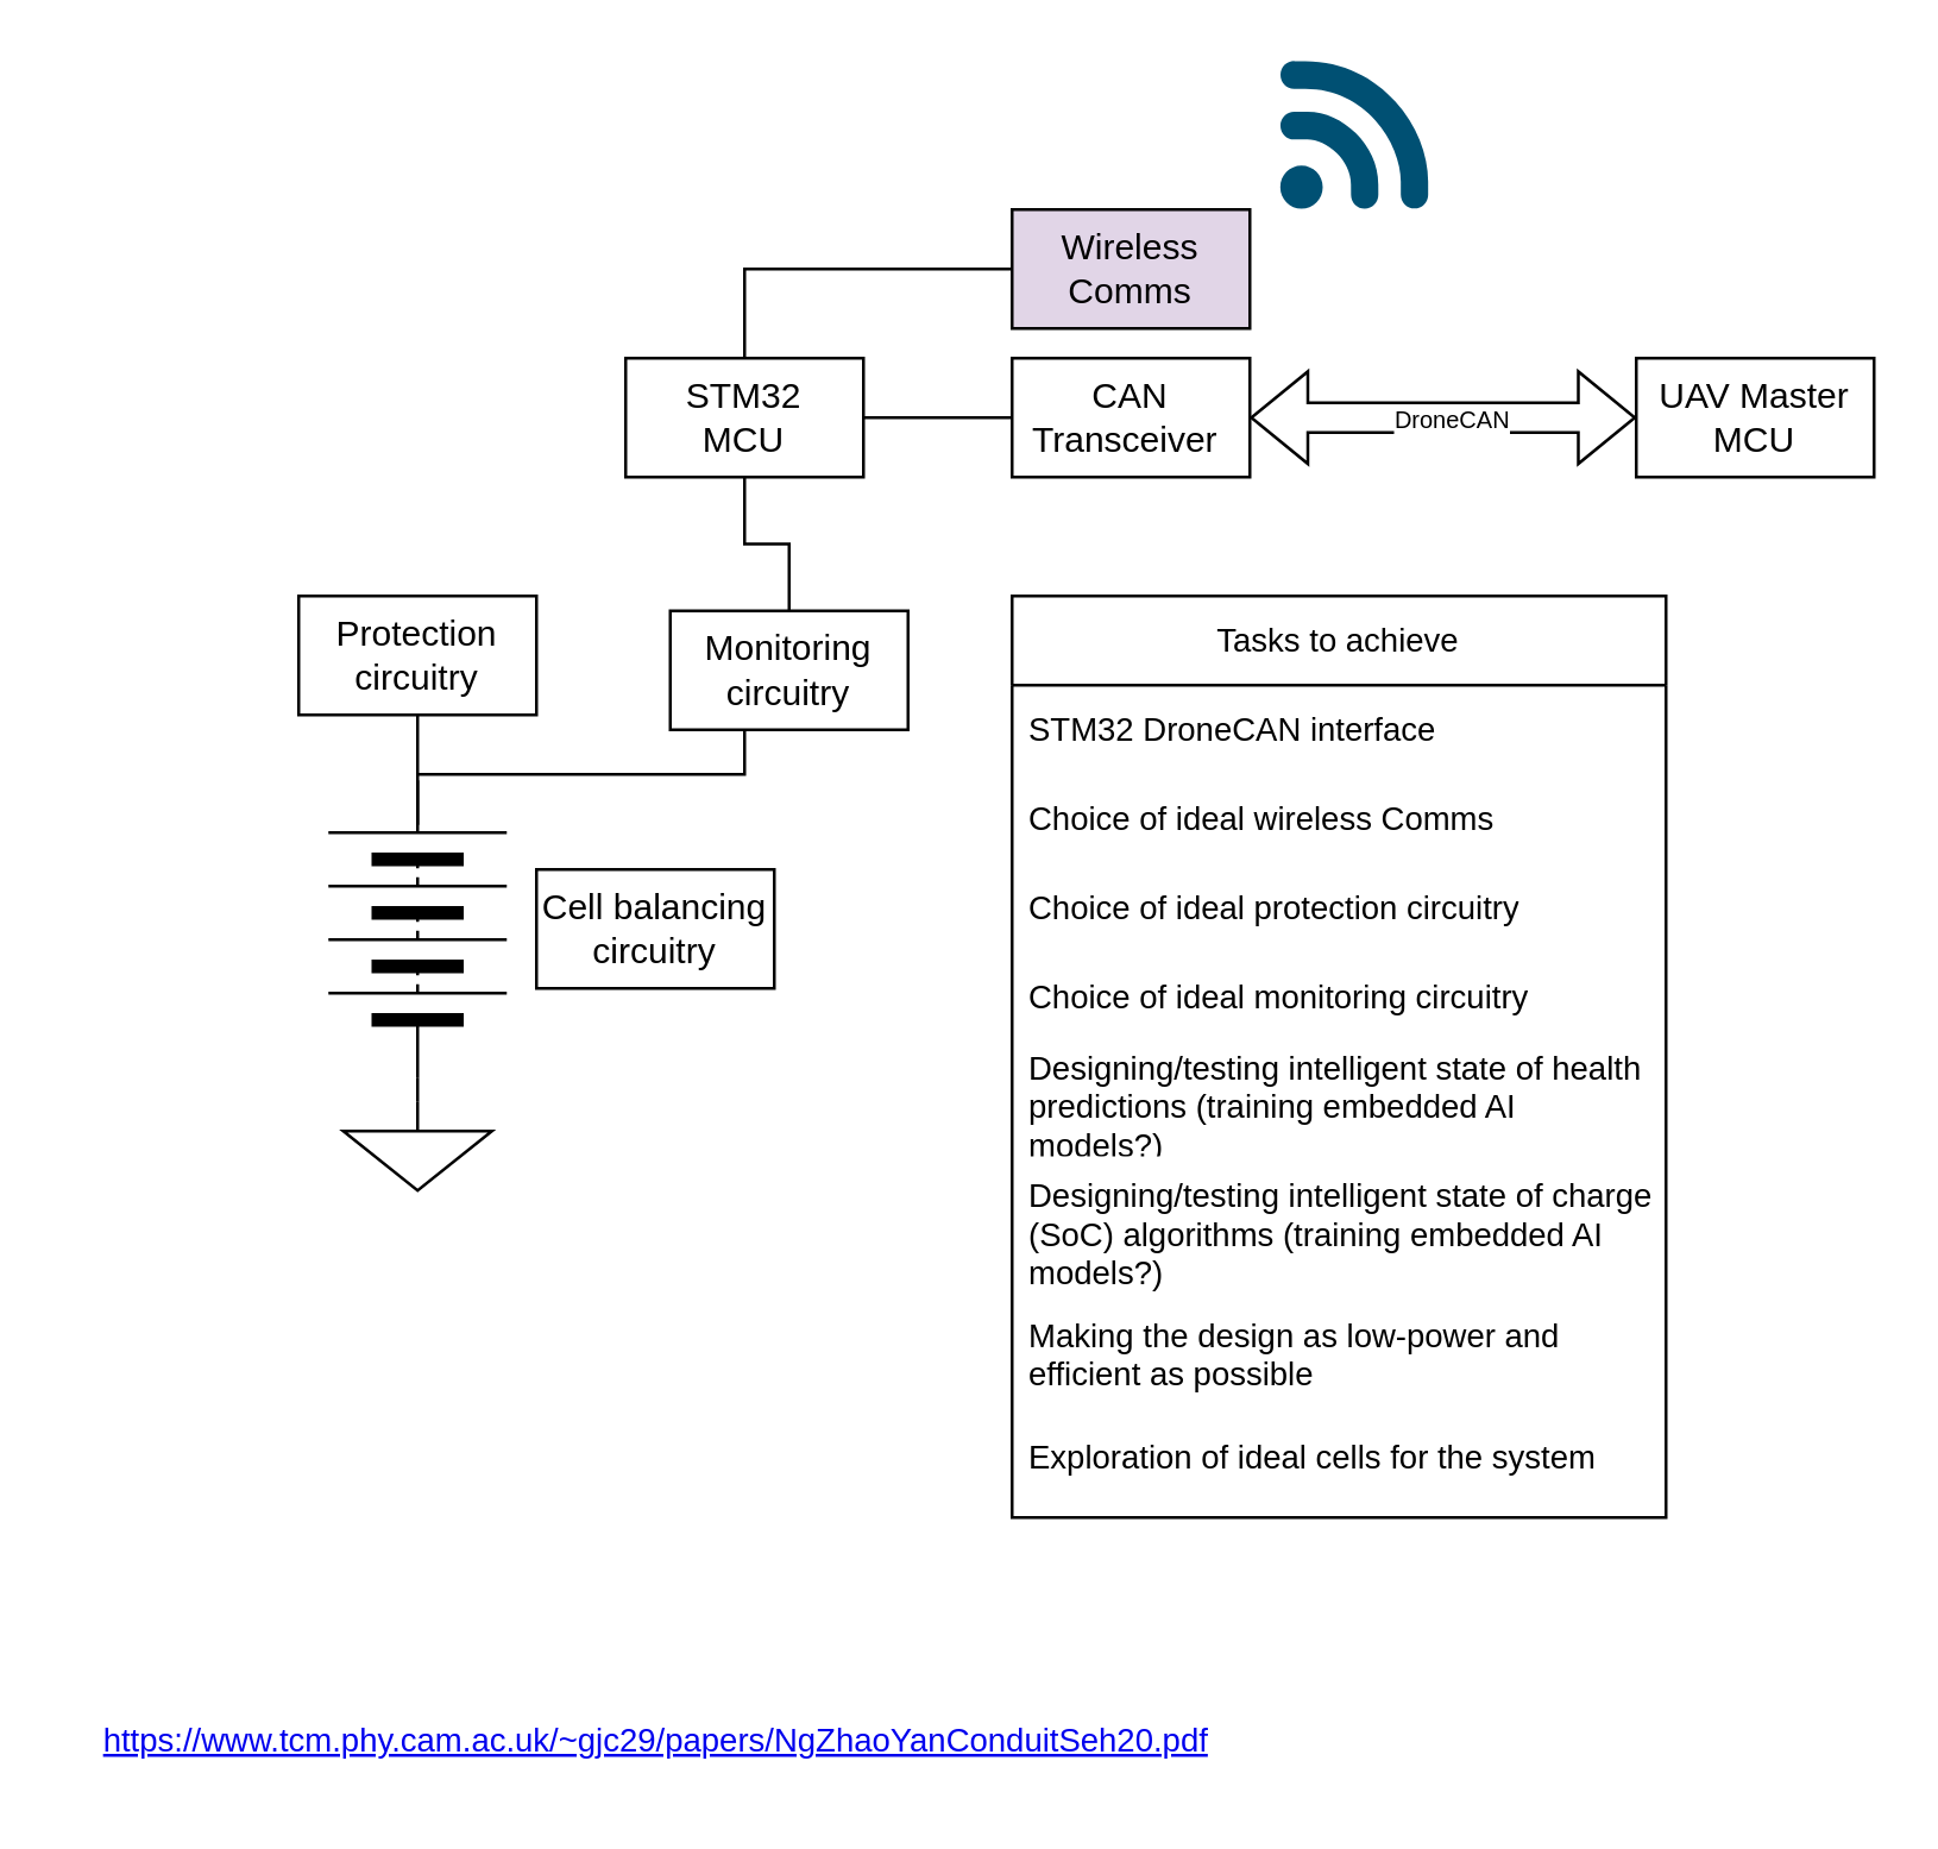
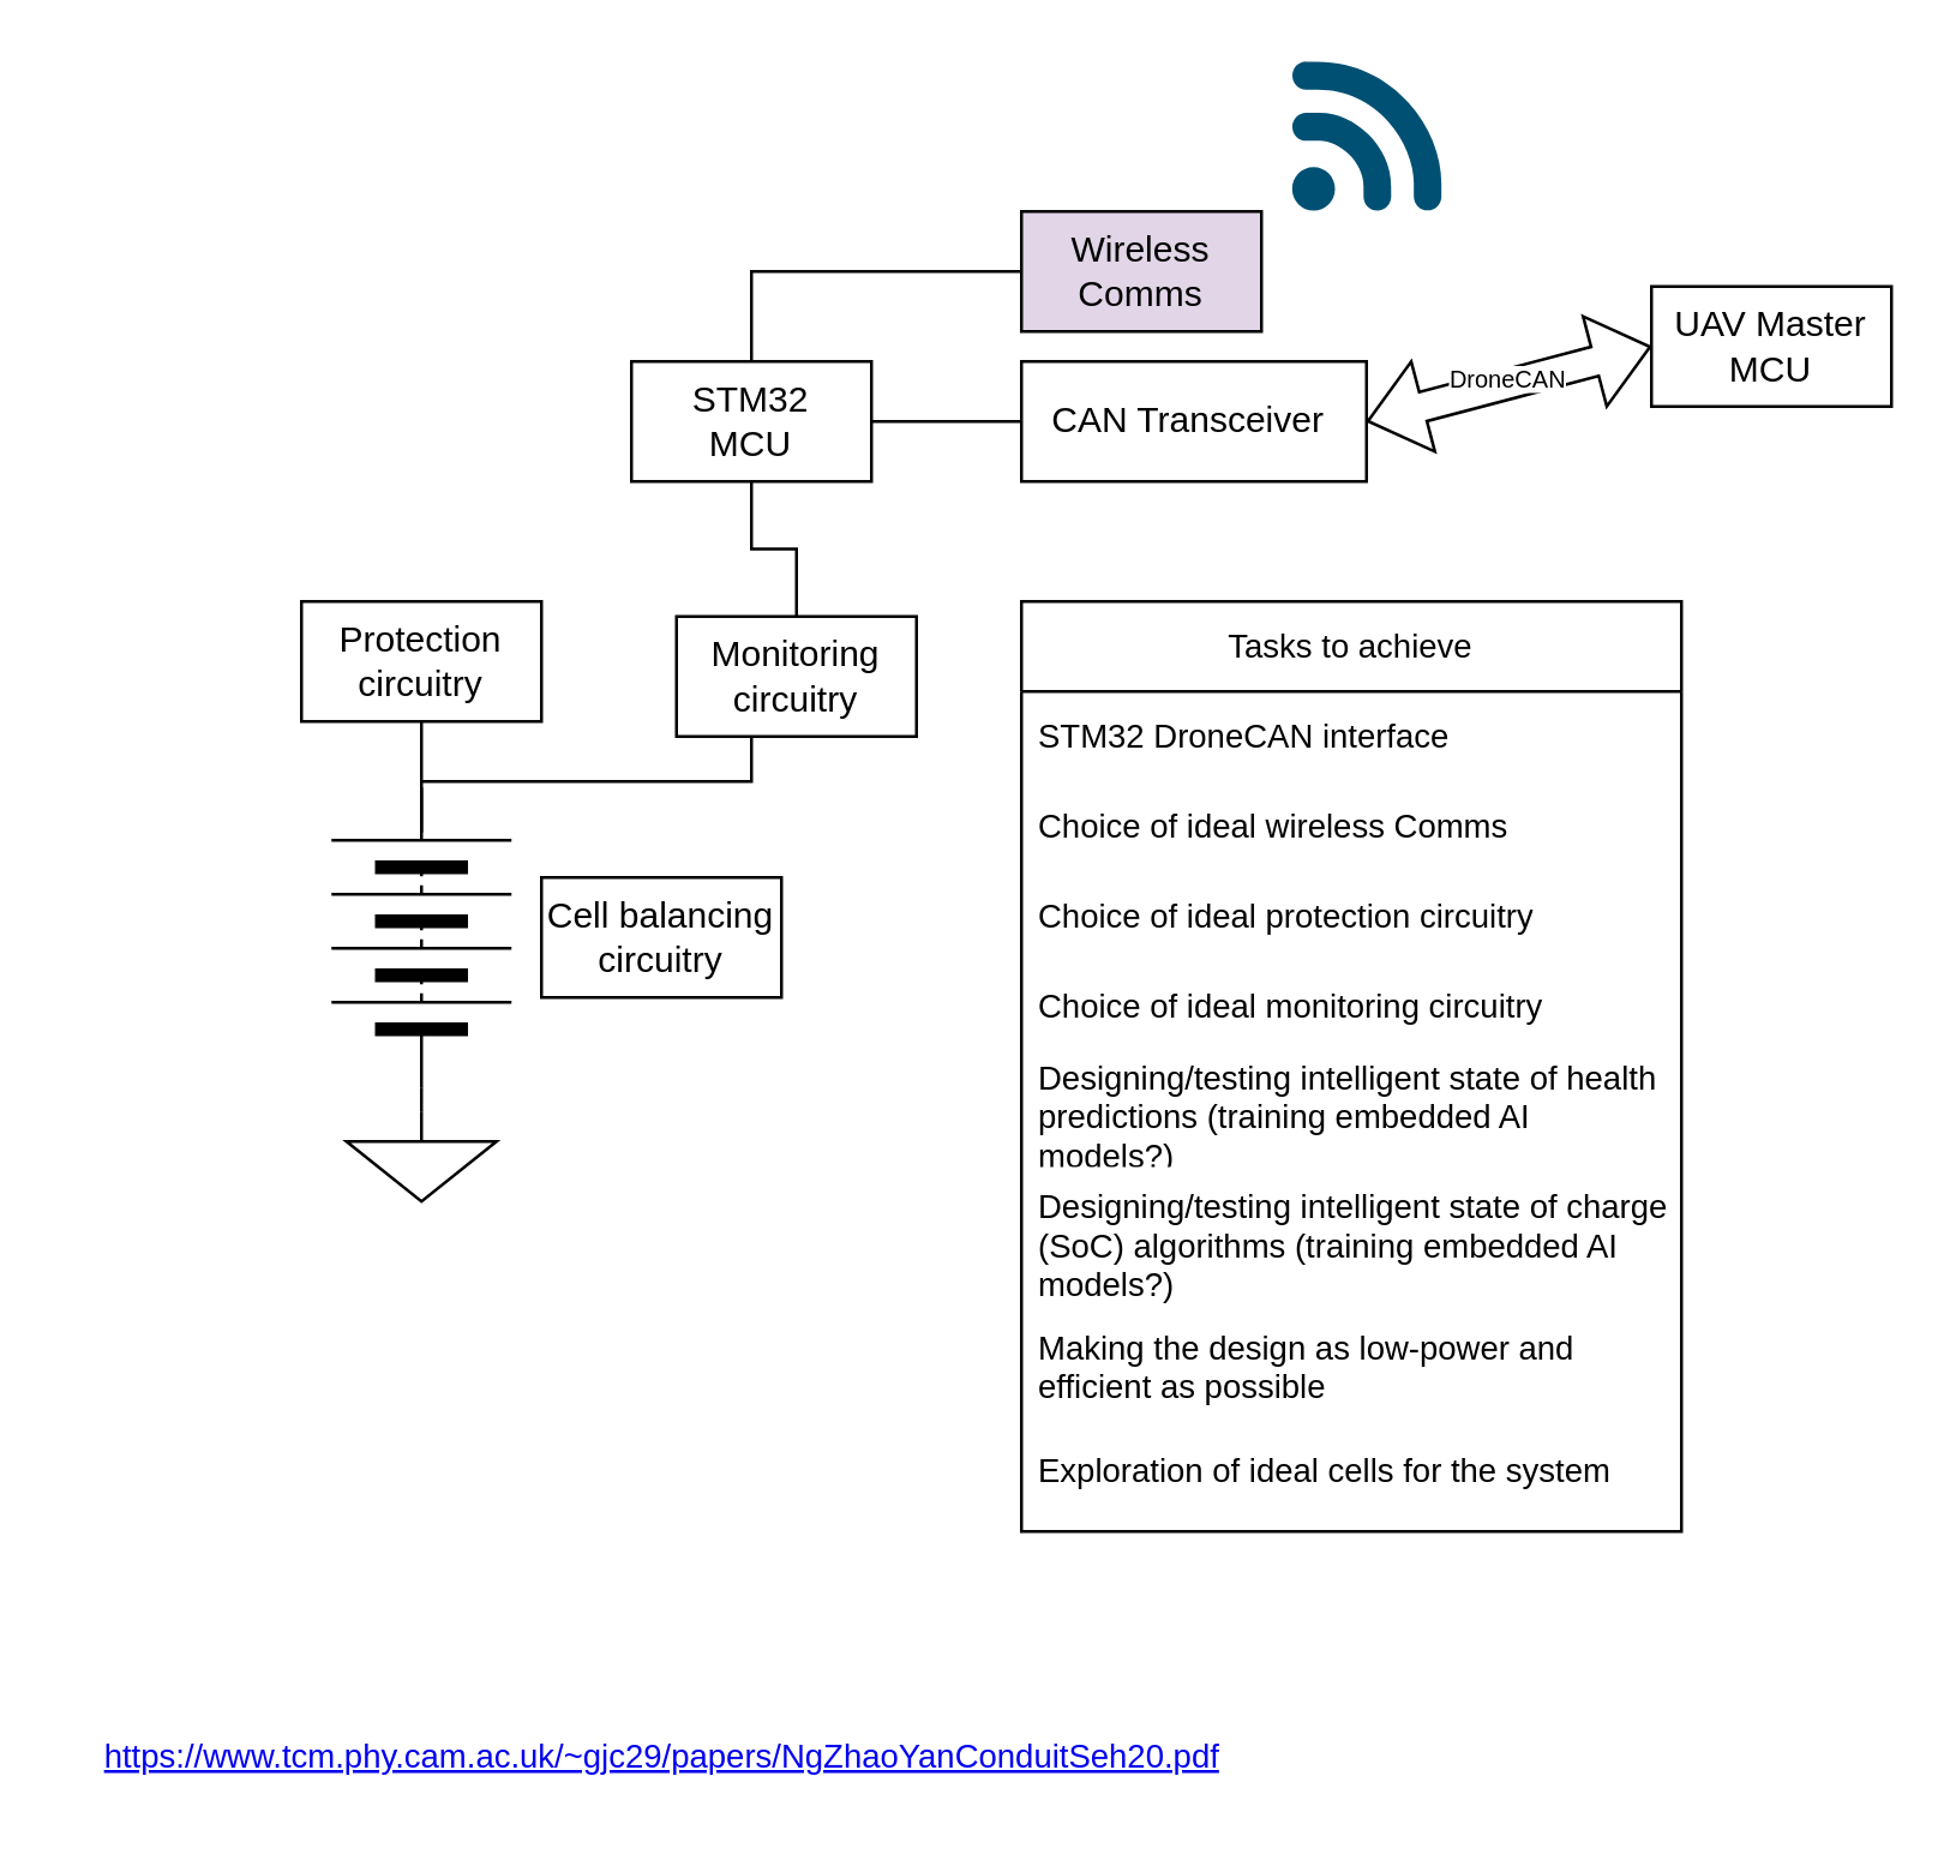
  <mxCell id="0" />
  <mxCell id="1" parent="0" />
  <mxCell id="2" style="edgeStyle=orthogonalEdgeStyle;shape=connector;rounded=0;orthogonalLoop=1;jettySize=auto;html=1;exitX=0;exitY=0.5;exitDx=0;exitDy=0;entryX=0.5;entryY=0;entryDx=0;entryDy=0;entryPerimeter=0;labelBackgroundColor=default;strokeColor=default;fontFamily=Helvetica;fontSize=11;fontColor=default;endArrow=none;endFill=0;" edge="1" parent="1" source="3" target="15"><mxGeometry relative="1" as="geometry" /></mxCell>
  <mxCell id="3" value="" style="pointerEvents=1;verticalLabelPosition=bottom;shadow=0;dashed=0;align=center;html=1;verticalAlign=top;shape=mxgraph.electrical.miscellaneous.batteryStack;rotation=-90;" vertex="1" parent="1"><mxGeometry x="90" y="282" width="100" height="60" as="geometry" /></mxCell>
  <mxCell id="4" value="Cell balancing circuitry" style="rounded=0;whiteSpace=wrap;html=1;" vertex="1" parent="1"><mxGeometry x="180" y="292" width="80" height="40" as="geometry" /></mxCell>
  <mxCell id="5" style="edgeStyle=orthogonalEdgeStyle;rounded=0;orthogonalLoop=1;jettySize=auto;html=1;exitX=0.5;exitY=1;exitDx=0;exitDy=0;endArrow=none;endFill=0;" edge="1" parent="1" source="6"><mxGeometry relative="1" as="geometry"><mxPoint x="140" y="260" as="targetPoint" /></mxGeometry></mxCell>
  <mxCell id="6" value="Protection circuitry" style="rounded=0;whiteSpace=wrap;html=1;" vertex="1" parent="1"><mxGeometry x="100" y="200" width="80" height="40" as="geometry" /></mxCell>
  <mxCell id="7" style="edgeStyle=orthogonalEdgeStyle;rounded=0;orthogonalLoop=1;jettySize=auto;html=1;exitX=0.5;exitY=1;exitDx=0;exitDy=0;entryX=0.85;entryY=0.5;entryDx=0;entryDy=0;entryPerimeter=0;endArrow=none;endFill=0;" edge="1" parent="1" source="8" target="3"><mxGeometry relative="1" as="geometry"><Array as="points"><mxPoint x="250" y="260" /><mxPoint x="140" y="260" /></Array></mxGeometry></mxCell>
  <mxCell id="8" value="Monitoring circuitry" style="rounded=0;whiteSpace=wrap;html=1;" vertex="1" parent="1"><mxGeometry x="225" y="205" width="80" height="40" as="geometry" /></mxCell>
  <mxCell id="9" style="edgeStyle=orthogonalEdgeStyle;shape=connector;rounded=0;orthogonalLoop=1;jettySize=auto;html=1;exitX=0.5;exitY=1;exitDx=0;exitDy=0;entryX=0.5;entryY=0;entryDx=0;entryDy=0;labelBackgroundColor=default;strokeColor=default;fontFamily=Helvetica;fontSize=11;fontColor=default;endArrow=none;endFill=0;" edge="1" parent="1" source="12" target="8"><mxGeometry relative="1" as="geometry" /></mxCell>
  <mxCell id="10" style="edgeStyle=orthogonalEdgeStyle;shape=connector;rounded=0;orthogonalLoop=1;jettySize=auto;html=1;exitX=1;exitY=0.5;exitDx=0;exitDy=0;entryX=0;entryY=0.5;entryDx=0;entryDy=0;labelBackgroundColor=default;strokeColor=default;fontFamily=Helvetica;fontSize=11;fontColor=default;endArrow=none;endFill=0;" edge="1" parent="1" source="12" target="13"><mxGeometry relative="1" as="geometry" /></mxCell>
  <mxCell id="11" style="edgeStyle=orthogonalEdgeStyle;shape=connector;rounded=0;orthogonalLoop=1;jettySize=auto;html=1;exitX=0.5;exitY=0;exitDx=0;exitDy=0;entryX=0;entryY=0.5;entryDx=0;entryDy=0;labelBackgroundColor=default;strokeColor=default;fontFamily=Helvetica;fontSize=11;fontColor=default;endArrow=none;endFill=0;" edge="1" parent="1" source="12" target="14"><mxGeometry relative="1" as="geometry" /></mxCell>
  <mxCell id="12" value="STM32&lt;br&gt;MCU" style="rounded=0;whiteSpace=wrap;html=1;" vertex="1" parent="1"><mxGeometry x="210" y="120" width="80" height="40" as="geometry" /></mxCell>
- <mxCell id="13" value="CAN Transceiver&amp;nbsp;" style="rounded=0;whiteSpace=wrap;html=1;" vertex="1" parent="1"><mxGeometry x="340" y="120" width="80" height="40" as="geometry" /></mxCell>
+ <mxCell id="13" value="CAN Transceiver&amp;nbsp;" style="rounded=0;whiteSpace=wrap;html=1;" vertex="1" parent="1"><mxGeometry x="340" y="120" width="115" height="40" as="geometry" /></mxCell>
  <mxCell id="14" value="Wireless Comms" style="rounded=0;whiteSpace=wrap;html=1;fillColor=#e1d5e7;" vertex="1" parent="1"><mxGeometry x="340" y="70" width="80" height="40" as="geometry" /></mxCell>
  <mxCell id="15" value="" style="pointerEvents=1;verticalLabelPosition=bottom;shadow=0;dashed=0;align=center;html=1;verticalAlign=top;shape=mxgraph.electrical.signal_sources.signal_ground;fontFamily=Helvetica;fontSize=11;fontColor=default;" vertex="1" parent="1"><mxGeometry x="115" y="370" width="50" height="30" as="geometry" /></mxCell>
  <mxCell id="16" value="" style="points=[[0.005,0.09,0],[0.08,0,0],[0.76,0.25,0],[1,0.92,0],[0.91,0.995,0],[0.57,0.995,0],[0.045,0.955,0],[0.005,0.43,0]];verticalLabelPosition=bottom;sketch=0;html=1;verticalAlign=top;aspect=fixed;align=center;pointerEvents=1;shape=mxgraph.cisco19.3g_4g_indicator;fillColor=#005073;strokeColor=none;fontFamily=Helvetica;fontSize=11;fontColor=default;" vertex="1" parent="1"><mxGeometry x="430" y="20" width="50" height="50" as="geometry" /></mxCell>
  <mxCell id="17" value="" style="shape=flexArrow;endArrow=classic;startArrow=classic;html=1;rounded=0;labelBackgroundColor=default;strokeColor=default;fontFamily=Helvetica;fontSize=11;fontColor=default;exitX=1;exitY=0.5;exitDx=0;exitDy=0;entryX=0;entryY=0.5;entryDx=0;entryDy=0;" edge="1" parent="1" source="13" target="19"><mxGeometry width="100" height="100" relative="1" as="geometry"><mxPoint x="430" y="139.66" as="sourcePoint" /><mxPoint x="530" y="140" as="targetPoint" /></mxGeometry></mxCell>
  <mxCell id="18" value="DroneCAN" style="edgeLabel;html=1;align=center;verticalAlign=middle;resizable=0;points=[];fontSize=8;fontFamily=Helvetica;fontColor=default;" vertex="1" connectable="0" parent="17"><mxGeometry x="0.19" y="-2" relative="1" as="geometry"><mxPoint x="-10" y="-2" as="offset" /></mxGeometry></mxCell>
- <mxCell id="19" value="UAV Master MCU" style="rounded=0;whiteSpace=wrap;html=1;" vertex="1" parent="1"><mxGeometry x="550" y="120" width="80" height="40" as="geometry" /></mxCell>
+ <mxCell id="19" value="UAV Master MCU" style="rounded=0;whiteSpace=wrap;html=1;" vertex="1" parent="1"><mxGeometry x="550" y="95" width="80" height="40" as="geometry" /></mxCell>
  <mxCell id="20" value="Tasks to achieve" style="swimlane;fontStyle=0;childLayout=stackLayout;horizontal=1;startSize=30;horizontalStack=0;resizeParent=1;resizeParentMax=0;resizeLast=0;collapsible=1;marginBottom=0;whiteSpace=wrap;html=1;fontFamily=Helvetica;fontSize=11;fontColor=default;" vertex="1" parent="1"><mxGeometry x="340" y="200" width="220" height="310" as="geometry" /></mxCell>
  <mxCell id="21" value="STM32 DroneCAN interface" style="text;strokeColor=none;fillColor=none;align=left;verticalAlign=middle;spacingLeft=4;spacingRight=4;overflow=hidden;points=[[0,0.5],[1,0.5]];portConstraint=eastwest;rotatable=0;whiteSpace=wrap;html=1;fontSize=11;fontFamily=Helvetica;fontColor=default;" vertex="1" parent="20"><mxGeometry y="30" width="220" height="30" as="geometry" /></mxCell>
  <mxCell id="22" value="Choice of ideal wireless Comms" style="text;strokeColor=none;fillColor=none;align=left;verticalAlign=middle;spacingLeft=4;spacingRight=4;overflow=hidden;points=[[0,0.5],[1,0.5]];portConstraint=eastwest;rotatable=0;whiteSpace=wrap;html=1;fontSize=11;fontFamily=Helvetica;fontColor=default;" vertex="1" parent="20"><mxGeometry y="60" width="220" height="30" as="geometry" /></mxCell>
  <mxCell id="23" value="Choice of ideal protection circuitry" style="text;strokeColor=none;fillColor=none;align=left;verticalAlign=middle;spacingLeft=4;spacingRight=4;overflow=hidden;points=[[0,0.5],[1,0.5]];portConstraint=eastwest;rotatable=0;whiteSpace=wrap;html=1;fontSize=11;fontFamily=Helvetica;fontColor=default;" vertex="1" parent="20"><mxGeometry y="90" width="220" height="30" as="geometry" /></mxCell>
  <mxCell id="24" value="Choice of ideal monitoring circuitry" style="text;strokeColor=none;fillColor=none;align=left;verticalAlign=middle;spacingLeft=4;spacingRight=4;overflow=hidden;points=[[0,0.5],[1,0.5]];portConstraint=eastwest;rotatable=0;whiteSpace=wrap;html=1;fontSize=11;fontFamily=Helvetica;fontColor=default;" vertex="1" parent="20"><mxGeometry y="120" width="220" height="30" as="geometry" /></mxCell>
  <mxCell id="25" value="Designing/testing intelligent state of health predictions (training embedded AI models?)" style="text;strokeColor=none;fillColor=none;align=left;verticalAlign=middle;spacingLeft=4;spacingRight=4;overflow=hidden;points=[[0,0.5],[1,0.5]];portConstraint=eastwest;rotatable=0;whiteSpace=wrap;html=1;fontSize=11;fontFamily=Helvetica;fontColor=default;" vertex="1" parent="20"><mxGeometry y="150" width="220" height="40" as="geometry" /></mxCell>
  <mxCell id="26" value="Designing/testing intelligent state of charge (SoC) algorithms (training embedded AI models?)" style="text;strokeColor=none;fillColor=none;align=left;verticalAlign=middle;spacingLeft=4;spacingRight=4;overflow=hidden;points=[[0,0.5],[1,0.5]];portConstraint=eastwest;rotatable=0;whiteSpace=wrap;html=1;fontSize=11;fontFamily=Helvetica;fontColor=default;" vertex="1" parent="20"><mxGeometry y="190" width="220" height="50" as="geometry" /></mxCell>
  <mxCell id="27" value="Making the design as low-power and efficient as possible" style="text;strokeColor=none;fillColor=none;align=left;verticalAlign=middle;spacingLeft=4;spacingRight=4;overflow=hidden;points=[[0,0.5],[1,0.5]];portConstraint=eastwest;rotatable=0;whiteSpace=wrap;html=1;fontSize=11;fontFamily=Helvetica;fontColor=default;" vertex="1" parent="20"><mxGeometry y="240" width="220" height="30" as="geometry" /></mxCell>
  <mxCell id="28" value="Exploration of ideal cells for the system" style="text;strokeColor=none;fillColor=none;align=left;verticalAlign=middle;spacingLeft=4;spacingRight=4;overflow=hidden;points=[[0,0.5],[1,0.5]];portConstraint=eastwest;rotatable=0;whiteSpace=wrap;html=1;fontSize=11;fontFamily=Helvetica;fontColor=default;" vertex="1" parent="20"><mxGeometry y="270" width="220" height="40" as="geometry" /></mxCell>
  <mxCell id="29" value="&lt;a href=&quot;https://www.tcm.phy.cam.ac.uk/~gjc29/papers/NgZhaoYanConduitSeh20.pdf&quot;&gt;https://www.tcm.phy.cam.ac.uk/~gjc29/papers/NgZhaoYanConduitSeh20.pdf&lt;/a&gt;" style="text;html=1;align=center;verticalAlign=middle;resizable=0;points=[];autosize=1;strokeColor=none;fillColor=none;fontSize=11;fontFamily=Helvetica;fontColor=default;" vertex="1" parent="1"><mxGeometry x="20" y="570" width="400" height="30" as="geometry" /></mxCell>
